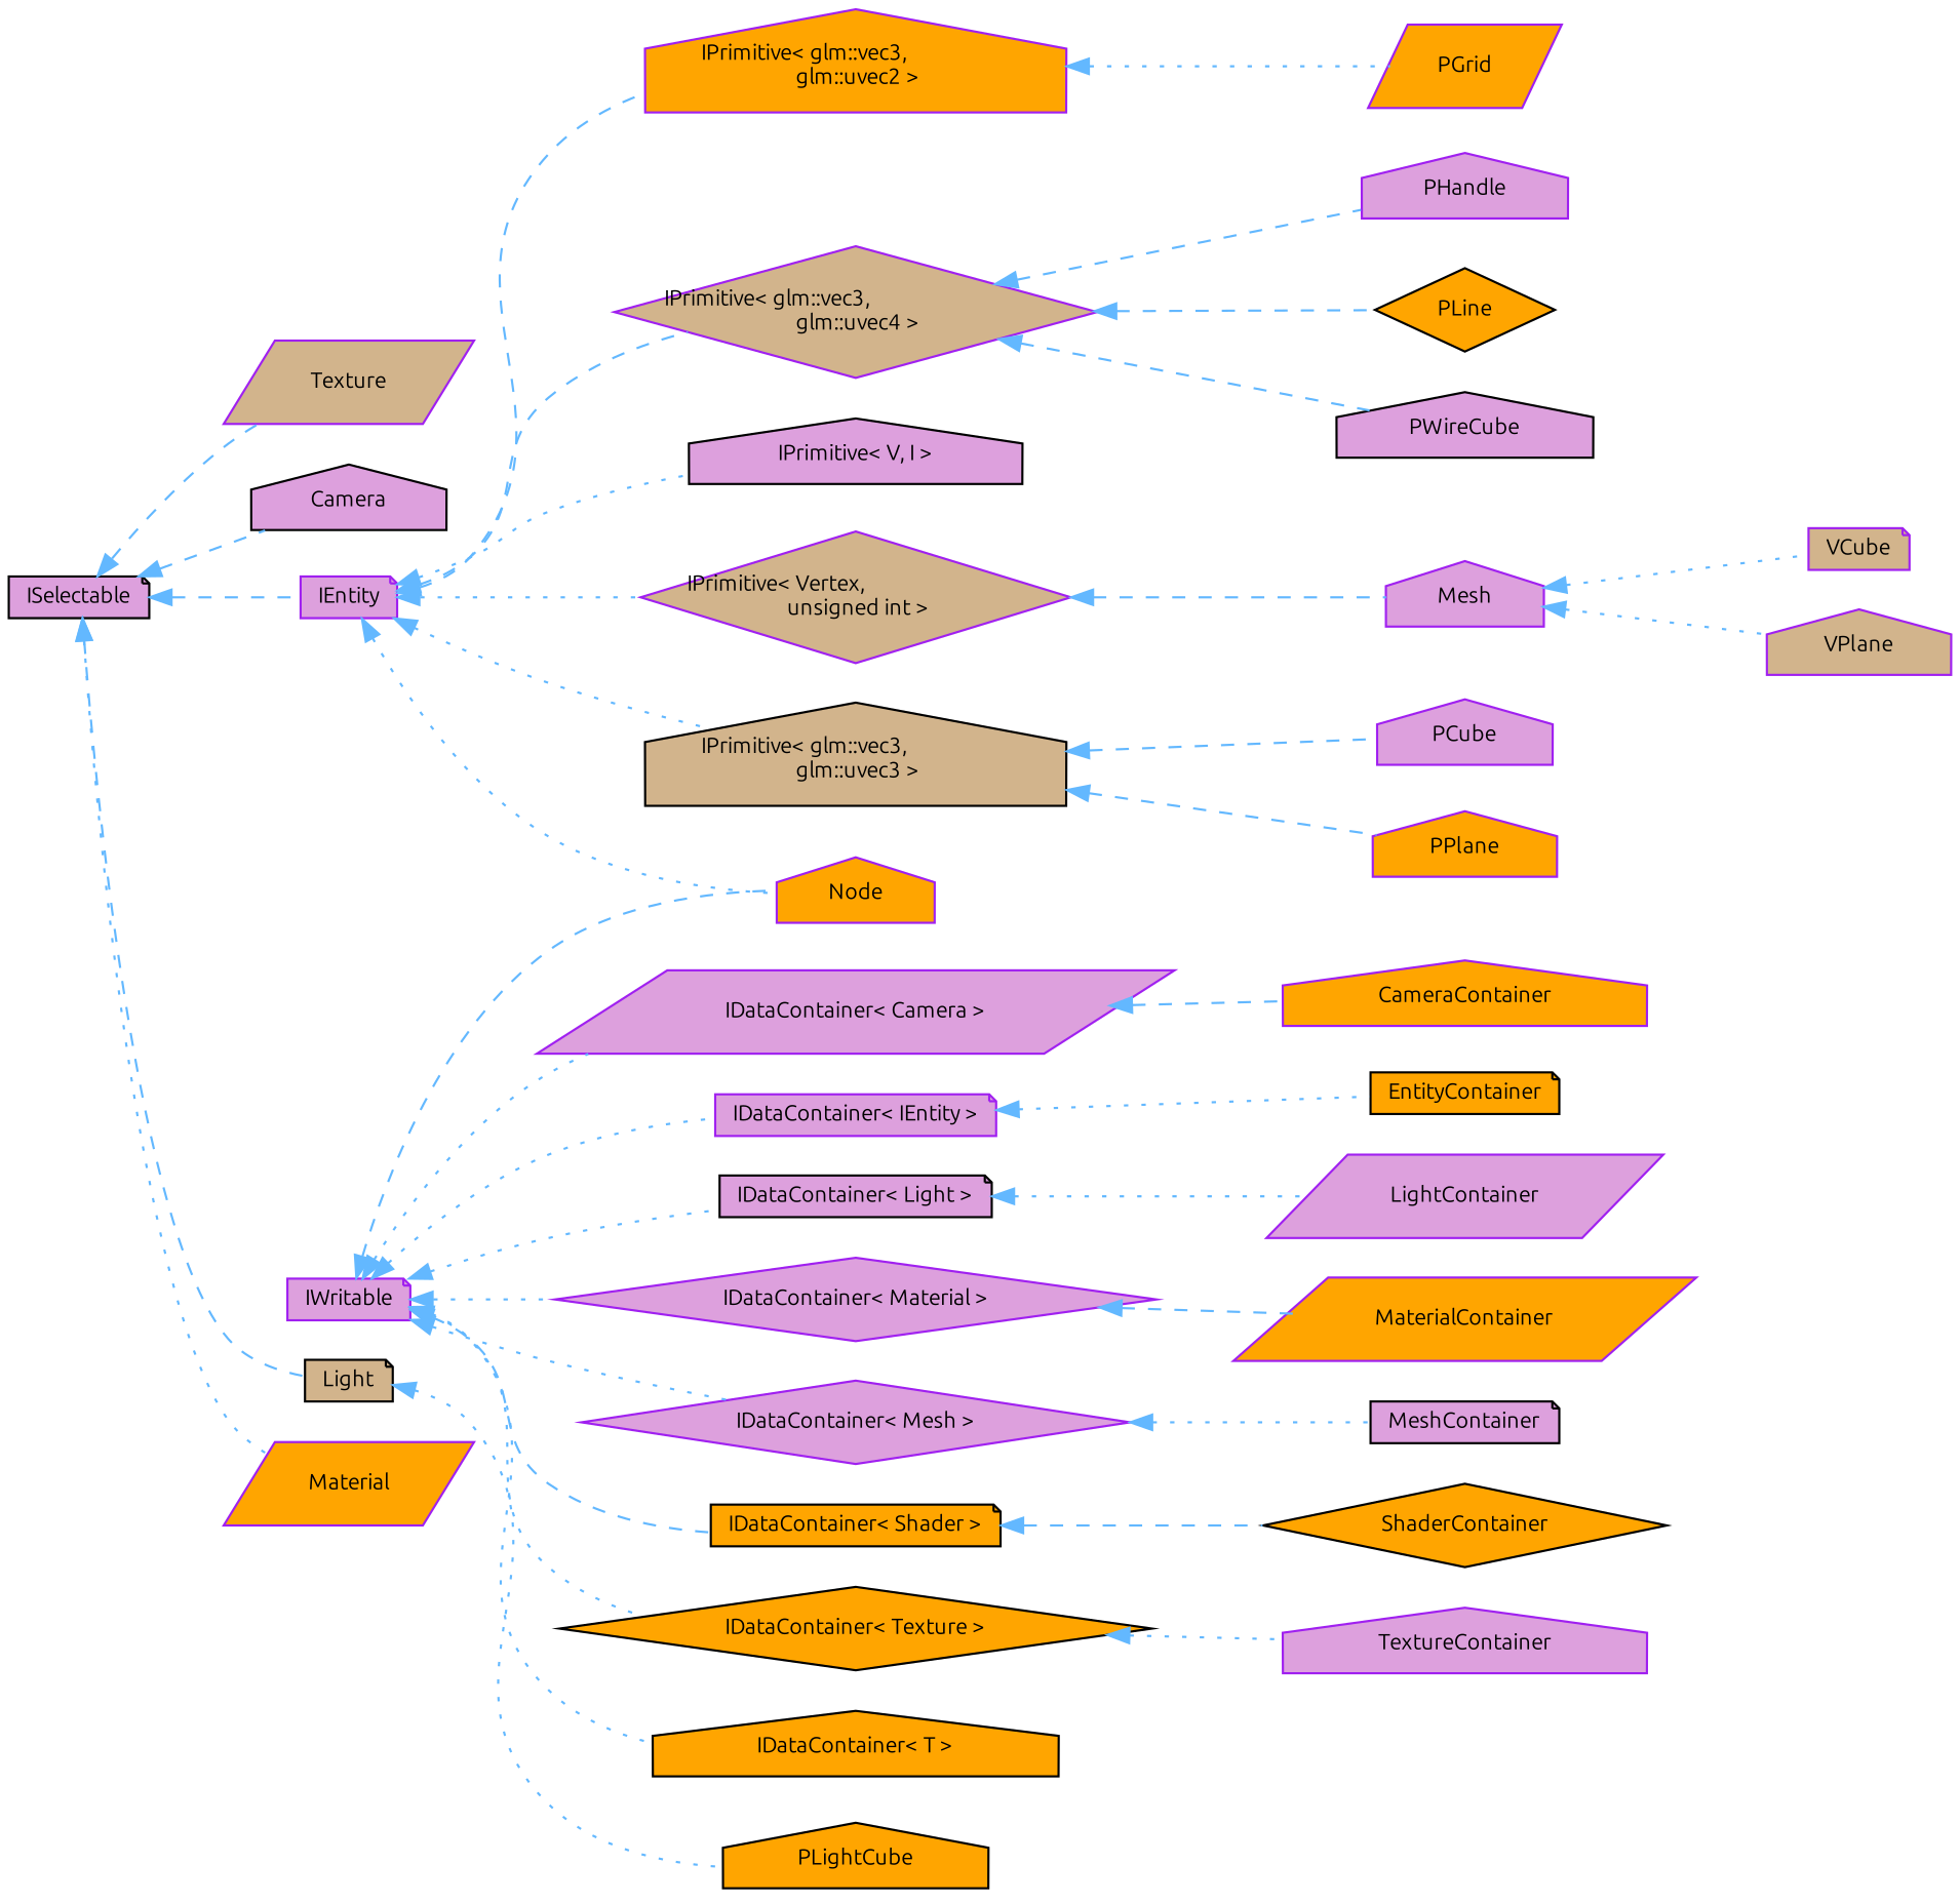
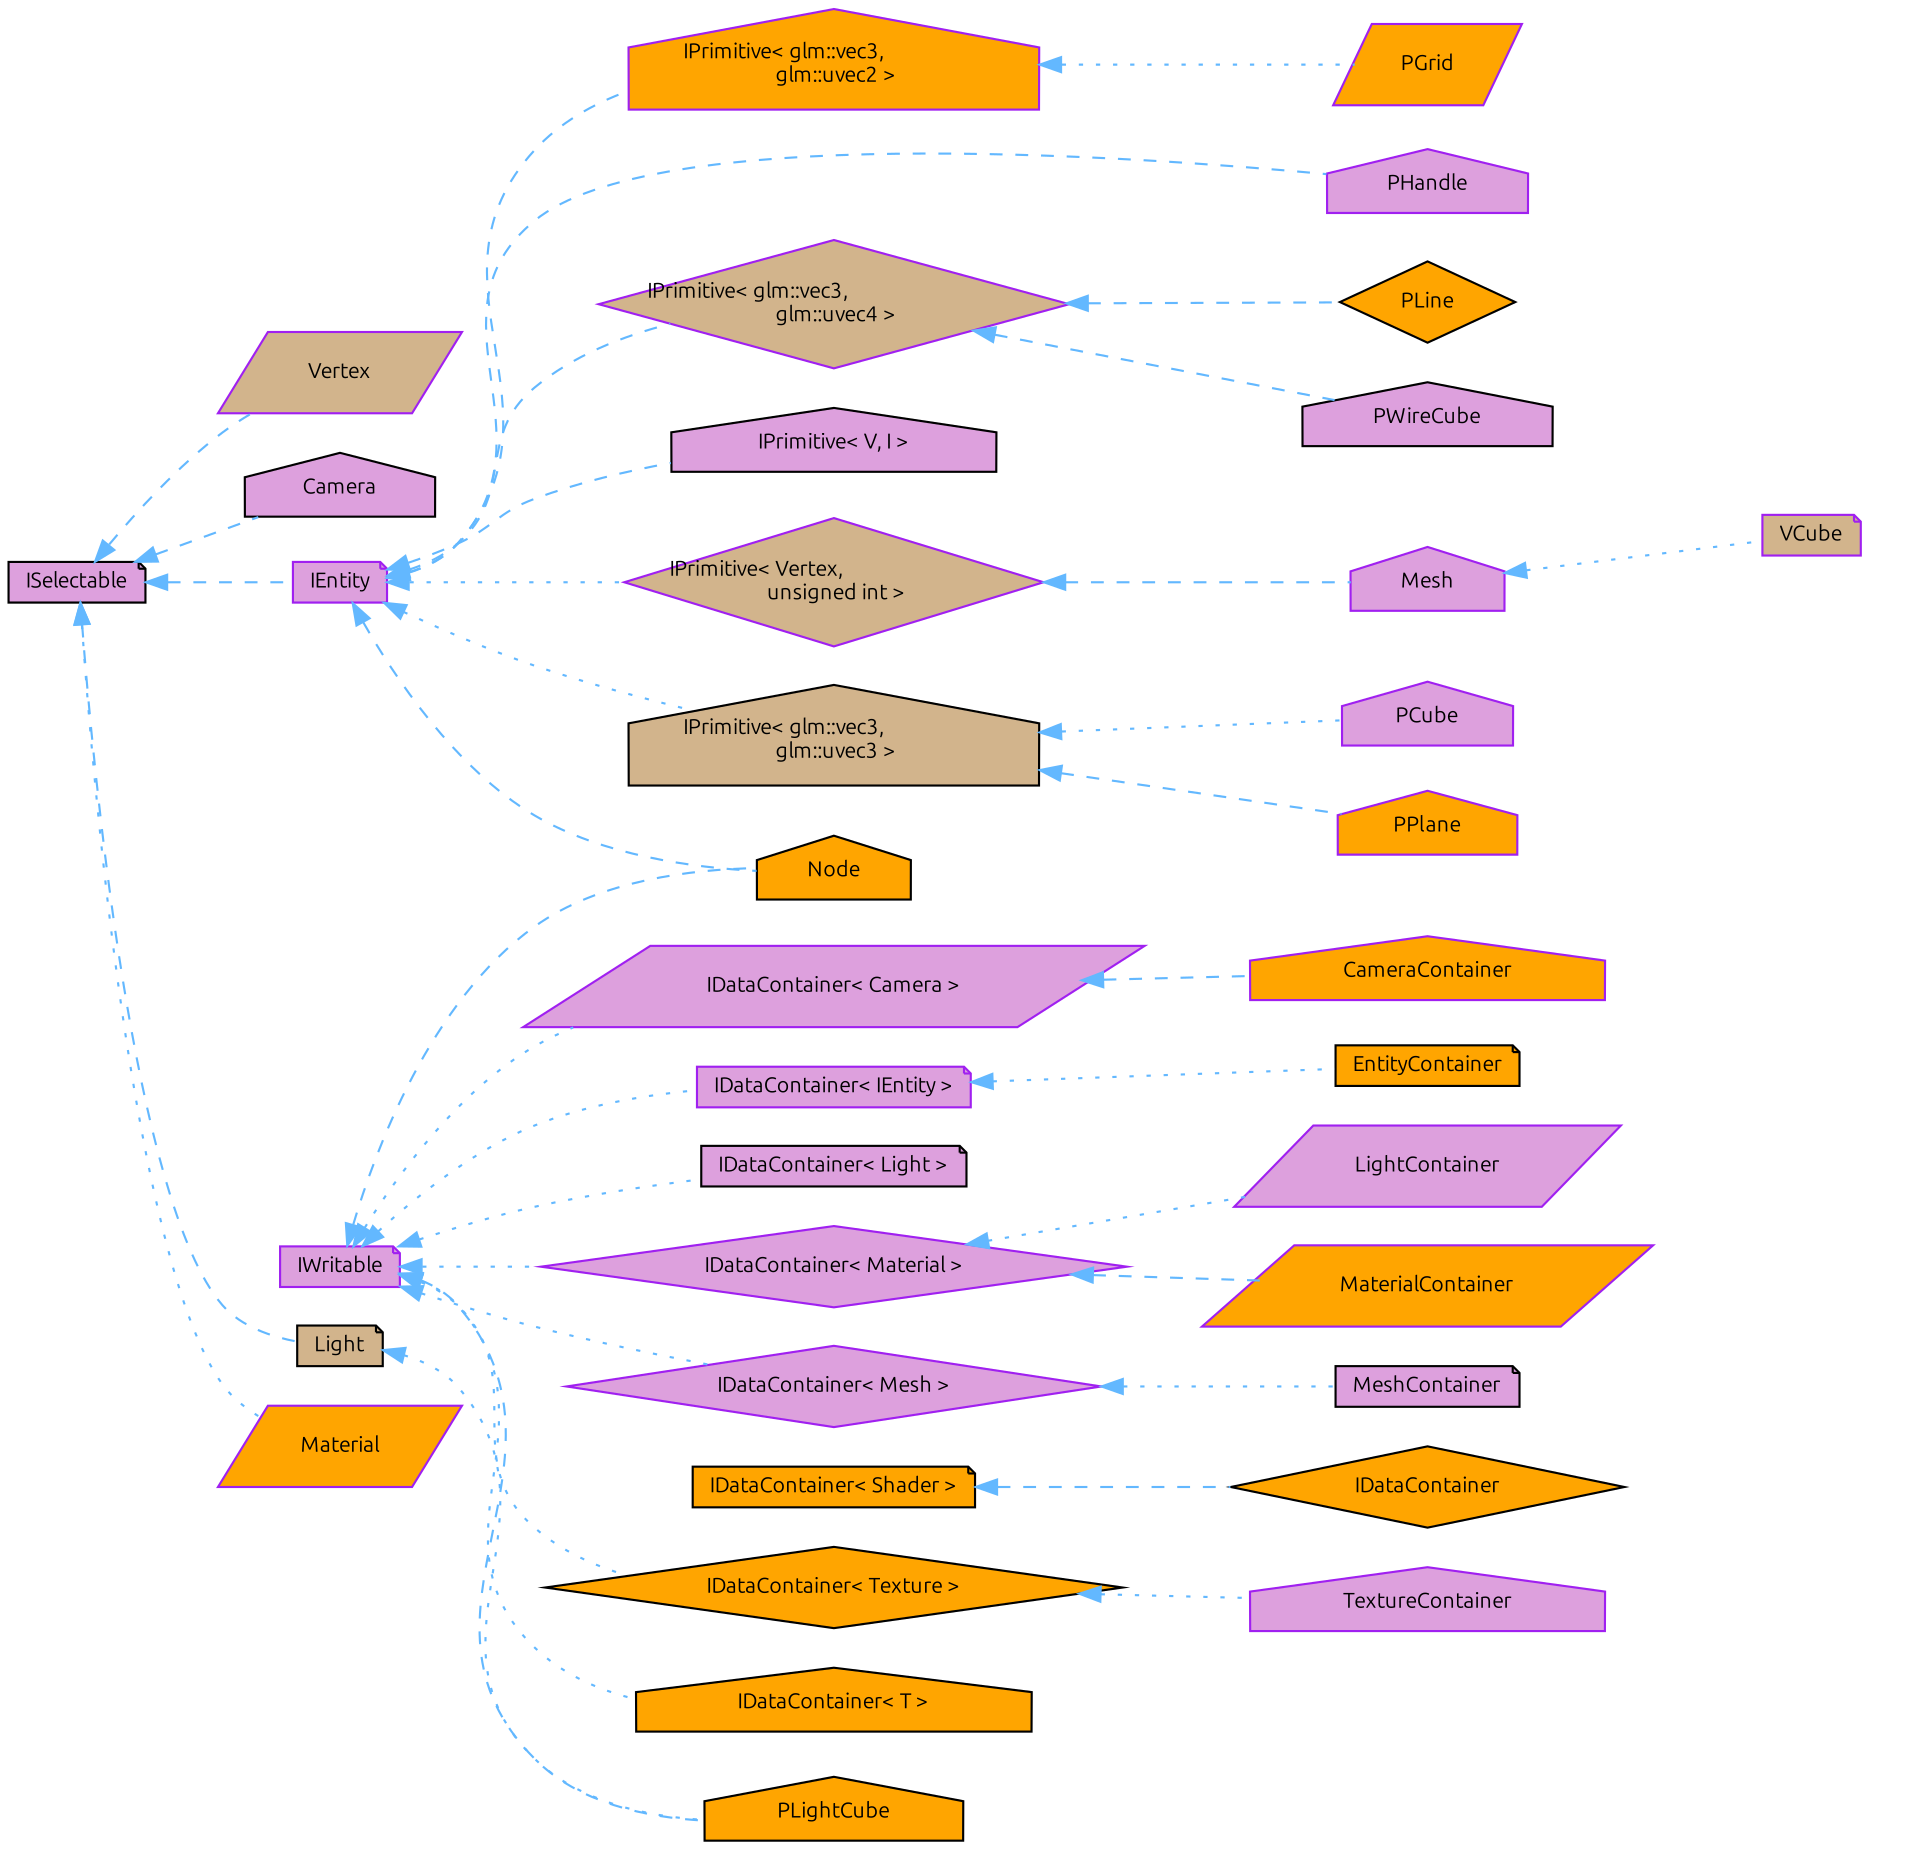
  digraph {
    fontname=Ubuntu
    rankdir=LR
    node [color=purple fillcolor=plum fontname=Ubuntu fontsize=10 shape=house style=filled]
    edge [color=steelblue1 dir=back fontname=Ubuntu fontsize=10 labelfontname=Helvetica labelfontsize=10 style=dotted]
    n1 [color=black height=0.2 label=ISelectable shape=note width=0.4]
    n2 [color=black height=0.2 label=Camera width=0.4]
    n3 [height=0.2 label=IEntity shape=note width=0.4]
    n4 [color=black fillcolor=tan height=0.2 label=Light shape=note width=0.4]
    n5 [fillcolor=orange height=0.2 label=Material shape=parallelogram width=0.4]
-   n6 [fillcolor=tan height=0.2 label=Texture shape=parallelogram width=0.4]
+   n6 [fillcolor=tan height=0.2 label=Vertex shape=parallelogram width=0.4]
    n7 [fillcolor=tan height=0.2 label="IPrimitive\< Vertex,\l unsigned int \>" shape=diamond width=0.4]
    n8 [color=black fillcolor=tan height=0.2 label="IPrimitive\< glm::vec3,\l glm::uvec3 \>" width=0.4]
    n9 [fillcolor=orange height=0.2 label="IPrimitive\< glm::vec3,\l glm::uvec2 \>" width=0.4]
    n10 [fillcolor=tan height=0.2 label="IPrimitive\< glm::vec3,\l glm::uvec4 \>" shape=diamond width=0.4]
    n11 [color=black height=0.2 label="IPrimitive\< V, I \>" width=0.4]
-   n12 [fillcolor=orange height=0.2 label="Node" width=0.4]
+   n12 [color=black fillcolor=orange height=0.2 label="Node" width=0.4]
    n13 [height=0.2 label=PHandle width=0.4]
    n14 [color=black fillcolor=orange height=0.2 label=PLightCube width=0.4]
    n15 [height=0.2 label=Mesh width=0.4]
    n16 [height=0.2 label=PCube width=0.4]
    n17 [fillcolor=orange height=0.2 label=PPlane width=0.4]
    n18 [fillcolor=orange height=0.2 label=PGrid shape=parallelogram width=0.4]
    n19 [color=black fillcolor=orange height=0.2 label=PLine shape=diamond width=0.4]
    n20 [color=black height=0.2 label=PWireCube width=0.4]
    n21 [fillcolor=tan height=0.2 label=VCube shape=note width=0.4]
-   n22 [fillcolor=tan height=0.2 label=VPlane width=0.4]
    n23 [height=0.2 label=IWritable shape=note width=0.4]
    n24 [height=0.2 label="IDataContainer\< Camera \>" shape=parallelogram width=0.4]
    n25 [height=0.2 label="IDataContainer\< IEntity \>" shape=note width=0.4]
    n26 [color=black height=0.2 label="IDataContainer\< Light \>" shape=note width=0.4]
    n27 [height=0.2 label="IDataContainer\< Material \>" shape=diamond width=0.4]
    n28 [height=0.2 label="IDataContainer\< Mesh \>" shape=diamond width=0.4]
    n29 [color=black fillcolor=orange height=0.2 label="IDataContainer\< Shader \>" shape=note width=0.4]
    n30 [color=black fillcolor=orange height=0.2 label="IDataContainer\< Texture \>" shape=diamond width=0.4]
    n31 [color=black fillcolor=orange height=0.2 label="IDataContainer\< T \>" width=0.4]
    n32 [fillcolor=orange height=0.2 label=CameraContainer width=0.4]
    n33 [color=black fillcolor=orange height=0.2 label=EntityContainer shape=note width=0.4]
    n34 [height=0.2 label=LightContainer shape=parallelogram width=0.4]
    n35 [fillcolor=orange height=0.2 label=MaterialContainer shape=parallelogram width=0.4]
    n36 [color=black height=0.2 label=MeshContainer shape=note width=0.4]
-   n37 [color=black fillcolor=orange height=0.2 label=ShaderContainer shape=diamond width=0.4]
+   n37 [color=black fillcolor=orange height=0.2 label=IDataContainer shape=diamond width=0.4]
    n38 [height=0.2 label=TextureContainer width=0.4]
    n1 -> n2 [style=dashed]
    n1 -> n3 [style=dashed]
    n1 -> n4 [style=dashed]
    n1 -> n5
    n1 -> n6 [style=dashed]
    n3 -> n7
    n3 -> n8
    n3 -> n9 [style=dashed]
    n3 -> n10 [style=dashed]
-   n3 -> n11
-   n3 -> n12
-   n10 -> n13 [style=dashed]
+   n3 -> n11 [style=dashed]
+   n3 -> n12 [style=dashed]
+   n3 -> n13 [style=dashed]
    n4 -> n14
    n7 -> n15 [style=dashed]
-   n8 -> n16 [style=dashed]
+   n8 -> n16
    n8 -> n17 [style=dashed]
    n9 -> n18
    n10 -> n19 [style=dashed]
    n10 -> n20 [style=dashed]
    n15 -> n21
-   n15 -> n22
    n23 -> n12 [style=dashed]
    n23 -> n24
    n23 -> n25
    n23 -> n26
    n23 -> n27
    n23 -> n28
-   n23 -> n29 [style=dashed]
+   n23 -> n14 [style=dashed]
    n23 -> n30
    n23 -> n31
    n24 -> n32 [style=dashed]
    n25 -> n33
-   n26 -> n34
+   n27 -> n34
    n27 -> n35 [style=dashed]
    n28 -> n36
    n29 -> n37 [style=dashed]
    n30 -> n38
  }
